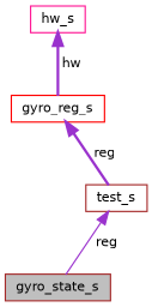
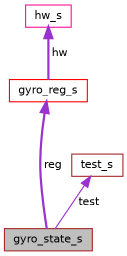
  digraph {
    node [color=brown fillcolor=white fontname=Helvetica fontsize=10 shape=record style=filled]
    edge [color=darkorchid3 dir=back fontname=Helvetica fontsize=10 labelfontname=Helvetica labelfontsize=10 style=bold]
    n1 [fillcolor=grey75 fontcolor=black height=0.2 label=gyro_state_s width=0.4]
    n2 [color=deeppink height=0.2 label=hw_s width=0.4]
    n3 [color=red height=0.2 label=gyro_reg_s width=0.4]
    n4 [height=0.2 label=test_s width=0.4]
    n2 -> n3 [label=" hw"]
-   n3 -> n4 [label=" reg"]
-   n4 -> n1 [label=" reg" style=solid]
+   n3 -> n1 [label=" reg"]
+   n4 -> n1 [label=" test" style=solid]
  }
